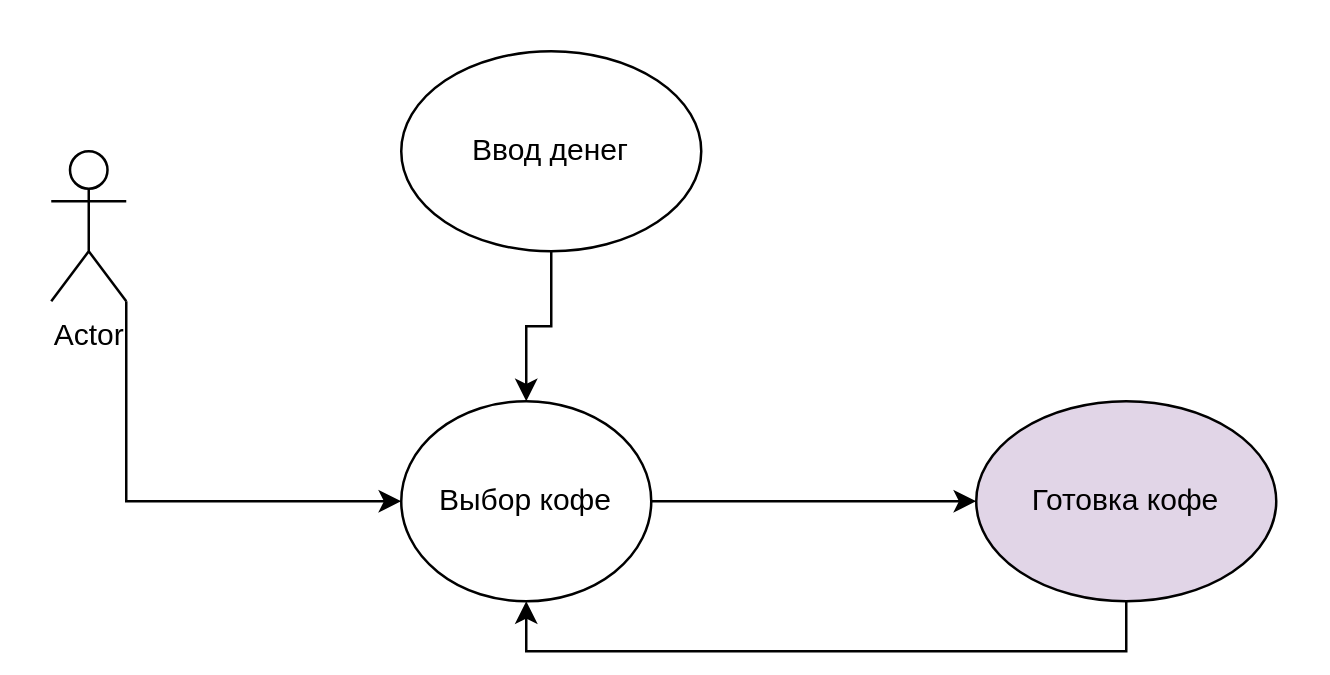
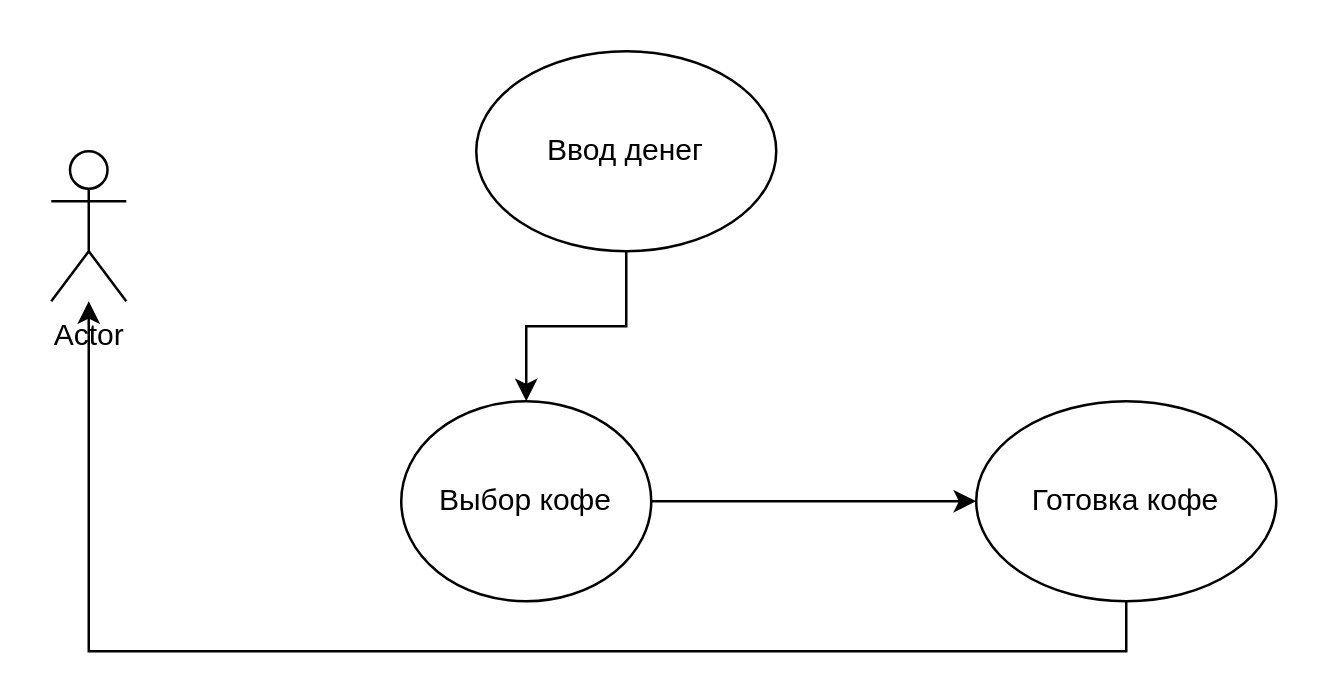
  <mxCell id="0" />
  <mxCell id="1" parent="0" />
- <mxCell id="2" style="edgeStyle=orthogonalEdgeStyle;rounded=0;orthogonalLoop=1;jettySize=auto;html=1;exitX=1;exitY=1;exitDx=0;exitDy=0;exitPerimeter=0;entryX=0;entryY=0.5;entryDx=0;entryDy=0;" edge="1" parent="1" source="3" target="7"><mxGeometry relative="1" as="geometry" /></mxCell>
  <mxCell id="3" value="Actor" style="shape=umlActor;verticalLabelPosition=bottom;verticalAlign=top;html=1;outlineConnect=0;" vertex="1" parent="1"><mxGeometry x="20" y="60" width="30" height="60" as="geometry" /></mxCell>
  <mxCell id="4" style="edgeStyle=orthogonalEdgeStyle;rounded=0;orthogonalLoop=1;jettySize=auto;html=1;exitX=1;exitY=0.5;exitDx=0;exitDy=0;" edge="1" parent="1" source="7"><mxGeometry relative="1" as="geometry"><mxPoint x="390" y="200" as="targetPoint" /><Array as="points"><mxPoint x="390" y="200" /></Array></mxGeometry></mxCell>
- <mxCell id="5" value="Ввод денег" style="ellipse;whiteSpace=wrap;html=1;" vertex="1" parent="1"><mxGeometry x="160" y="20" width="120" height="80" as="geometry" /></mxCell>
+ <mxCell id="5" value="Ввод денег" style="ellipse;whiteSpace=wrap;html=1;" vertex="1" parent="1"><mxGeometry x="190" y="20" width="120" height="80" as="geometry" /></mxCell>
  <mxCell id="6" style="edgeStyle=orthogonalEdgeStyle;rounded=0;orthogonalLoop=1;jettySize=auto;html=1;exitX=0.5;exitY=1;exitDx=0;exitDy=0;entryX=0.5;entryY=0;entryDx=0;entryDy=0;" edge="1" parent="1" source="5" target="7"><mxGeometry relative="1" as="geometry" /></mxCell>
  <mxCell id="7" value="Выбор кофе" style="ellipse;whiteSpace=wrap;html=1;" vertex="1" parent="1"><mxGeometry x="160" y="160" width="100" height="80" as="geometry" /></mxCell>
- <mxCell id="8" style="edgeStyle=orthogonalEdgeStyle;rounded=0;orthogonalLoop=1;jettySize=auto;html=1;exitX=0.5;exitY=1;exitDx=0;exitDy=0;entryX=0.5;entryY=1;entryDx=0;entryDy=0;" edge="1" parent="1" source="9" target="7"><mxGeometry relative="1" as="geometry" /></mxCell>
- <mxCell id="9" value="Готовка кофе" style="ellipse;whiteSpace=wrap;html=1;fillColor=#e1d5e7;" vertex="1" parent="1"><mxGeometry x="390" y="160" width="120" height="80" as="geometry" /></mxCell>
+ <mxCell id="8" style="edgeStyle=orthogonalEdgeStyle;rounded=0;orthogonalLoop=1;jettySize=auto;html=1;exitX=0.5;exitY=1;exitDx=0;exitDy=0;" edge="1" parent="1" source="9" target="3"><mxGeometry relative="1" as="geometry" /></mxCell>
+ <mxCell id="9" value="Готовка кофе" style="ellipse;whiteSpace=wrap;html=1;" vertex="1" parent="1"><mxGeometry x="390" y="160" width="120" height="80" as="geometry" /></mxCell>
